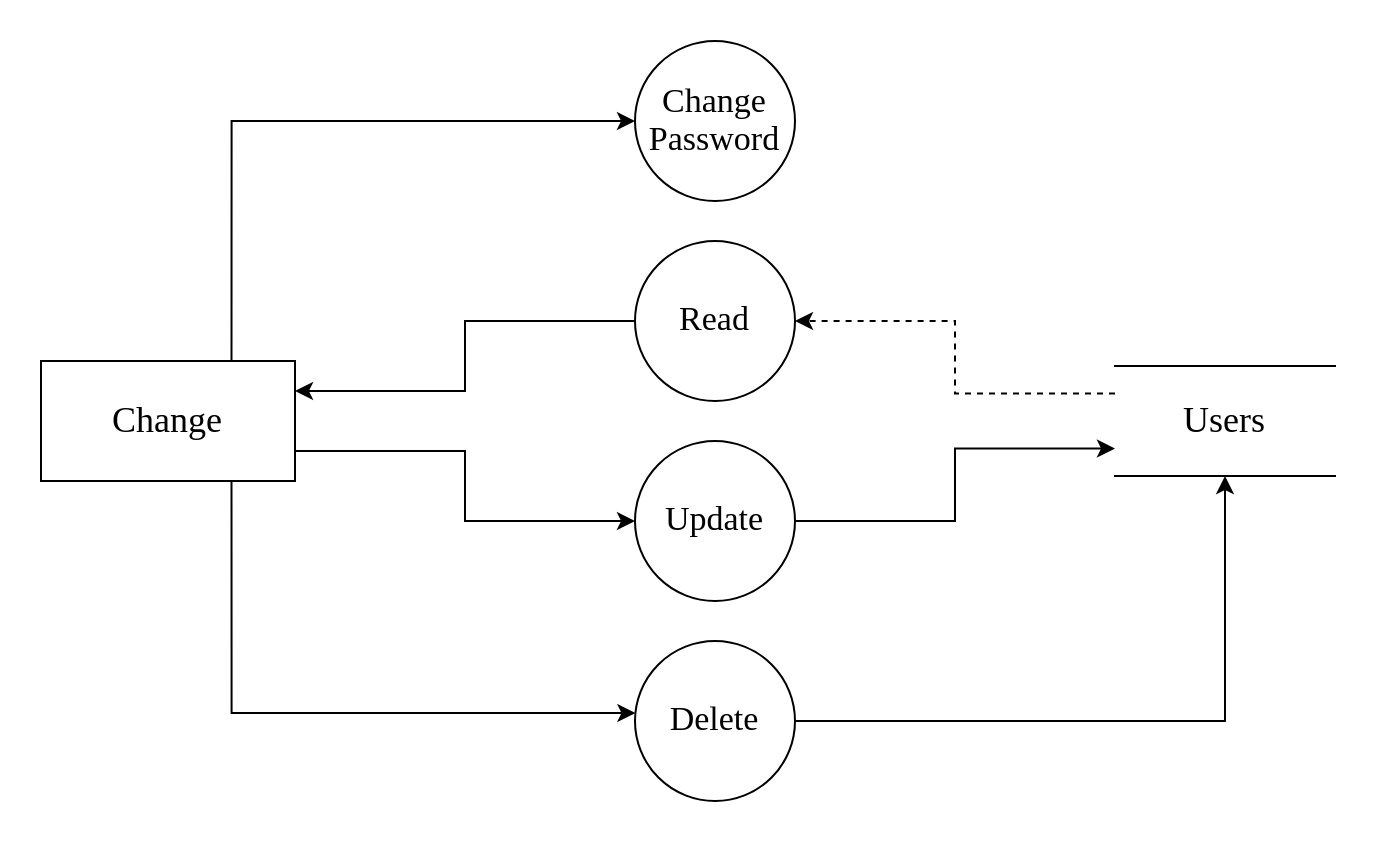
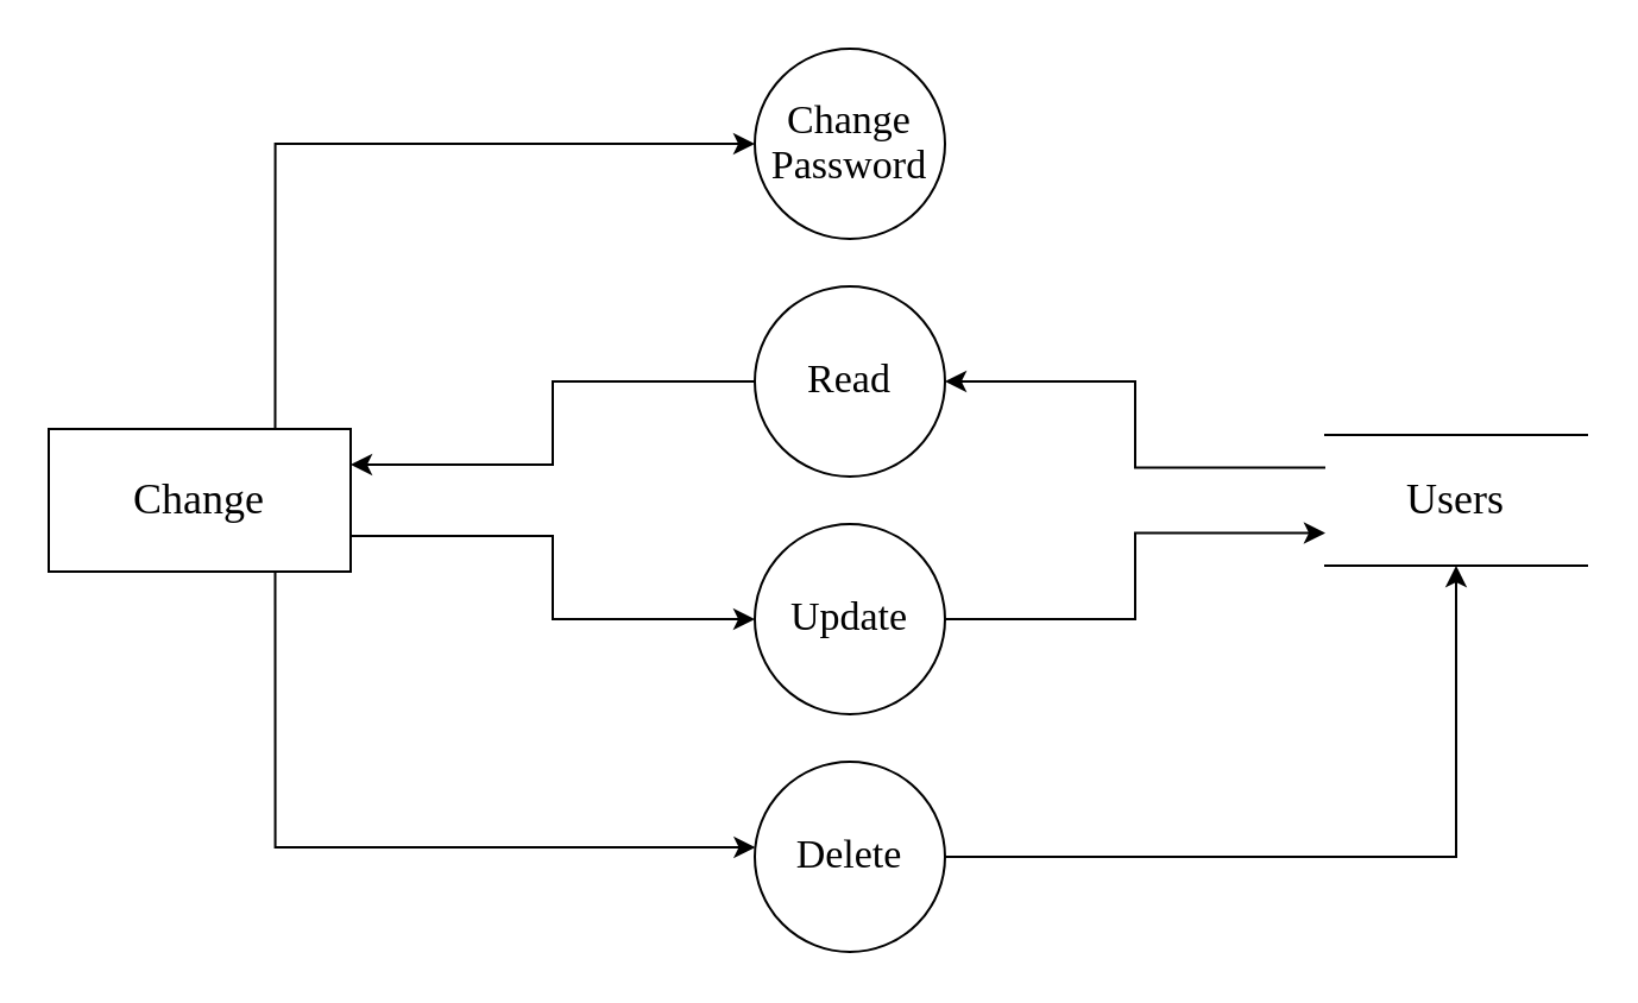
  <mxCell id="0" />
  <mxCell id="1" parent="0" />
  <mxCell id="2" style="edgeStyle=orthogonalEdgeStyle;rounded=0;orthogonalLoop=1;jettySize=auto;html=1;exitX=1;exitY=0.75;exitDx=0;exitDy=0;endArrow=classic;endFill=1;fontFamily=Times New Roman;" edge="1" parent="1" source="4" target="10"><mxGeometry relative="1" as="geometry" /></mxCell>
  <mxCell id="3" style="edgeStyle=orthogonalEdgeStyle;rounded=0;orthogonalLoop=1;jettySize=auto;html=1;exitX=0.75;exitY=1;exitDx=0;exitDy=0;endArrow=classic;endFill=1;fontFamily=Times New Roman;" edge="1" parent="1" source="4" target="12"><mxGeometry relative="1" as="geometry"><Array as="points"><mxPoint x="115" y="356" /></Array></mxGeometry></mxCell>
  <mxCell id="4" value="&lt;font style=&quot;font-size: 18px&quot;&gt;Change&lt;/font&gt;" style="rounded=0;whiteSpace=wrap;html=1;fontFamily=Times New Roman;" vertex="1" parent="1"><mxGeometry x="20" y="180" width="127" height="60" as="geometry" /></mxCell>
  <mxCell id="5" style="edgeStyle=orthogonalEdgeStyle;rounded=0;orthogonalLoop=1;jettySize=auto;html=1;entryX=1;entryY=0.25;entryDx=0;entryDy=0;fontFamily=Times New Roman;fontSize=14;endArrow=classic;endFill=1;elbow=vertical;" edge="1" parent="1" source="6" target="4"><mxGeometry relative="1" as="geometry" /></mxCell>
  <mxCell id="6" value="&lt;p&gt;&lt;span style=&quot;line-height: 1.1&quot;&gt;&lt;font style=&quot;font-size: 17px&quot;&gt;Read&lt;/font&gt;&lt;/span&gt;&lt;/p&gt;" style="ellipse;whiteSpace=wrap;html=1;aspect=fixed;shadow=0;sketch=0;rotation=0;fontFamily=Times New Roman;" vertex="1" parent="1"><mxGeometry x="317" y="120" width="80" height="80" as="geometry" /></mxCell>
- <mxCell id="7" style="edgeStyle=orthogonalEdgeStyle;rounded=0;orthogonalLoop=1;jettySize=auto;html=1;exitX=0;exitY=0.25;exitDx=0;exitDy=0;endArrow=classic;endFill=1;fontFamily=Times New Roman;dashed=1;" edge="1" parent="1" source="8" target="6"><mxGeometry relative="1" as="geometry" /></mxCell>
+ <mxCell id="7" style="edgeStyle=orthogonalEdgeStyle;rounded=0;orthogonalLoop=1;jettySize=auto;html=1;exitX=0;exitY=0.25;exitDx=0;exitDy=0;endArrow=classic;endFill=1;fontFamily=Times New Roman;" edge="1" parent="1" source="8" target="6"><mxGeometry relative="1" as="geometry" /></mxCell>
  <mxCell id="8" value="&lt;font style=&quot;font-size: 18px&quot;&gt;Users&lt;/font&gt;" style="shape=partialRectangle;whiteSpace=wrap;html=1;left=0;right=0;fillColor=default;rounded=0;shadow=0;glass=0;sketch=0;fontFamily=Times New Roman;fontSize=16;gradientColor=none;" vertex="1" parent="1"><mxGeometry x="557" y="182.5" width="110" height="55" as="geometry" /></mxCell>
  <mxCell id="9" style="edgeStyle=orthogonalEdgeStyle;rounded=0;orthogonalLoop=1;jettySize=auto;html=1;exitX=1;exitY=0.5;exitDx=0;exitDy=0;entryX=0;entryY=0.75;entryDx=0;entryDy=0;endArrow=classic;endFill=1;fontFamily=Times New Roman;" edge="1" parent="1" source="10" target="8"><mxGeometry relative="1" as="geometry" /></mxCell>
  <mxCell id="10" value="&lt;p&gt;&lt;span style=&quot;line-height: 1.1&quot;&gt;&lt;font style=&quot;font-size: 17px&quot;&gt;Update&lt;/font&gt;&lt;/span&gt;&lt;/p&gt;" style="ellipse;whiteSpace=wrap;html=1;aspect=fixed;shadow=0;sketch=0;rotation=0;fontFamily=Times New Roman;" vertex="1" parent="1"><mxGeometry x="317" y="220" width="80" height="80" as="geometry" /></mxCell>
  <mxCell id="11" style="edgeStyle=orthogonalEdgeStyle;rounded=0;orthogonalLoop=1;jettySize=auto;html=1;endArrow=classic;endFill=1;fontFamily=Times New Roman;" edge="1" parent="1" source="12" target="8"><mxGeometry relative="1" as="geometry" /></mxCell>
  <mxCell id="12" value="&lt;p&gt;&lt;span style=&quot;line-height: 1.1&quot;&gt;&lt;font style=&quot;font-size: 17px&quot;&gt;Delete&lt;/font&gt;&lt;/span&gt;&lt;/p&gt;" style="ellipse;whiteSpace=wrap;html=1;aspect=fixed;shadow=0;sketch=0;rotation=0;fontFamily=Times New Roman;" vertex="1" parent="1"><mxGeometry x="317" y="320" width="80" height="80" as="geometry" /></mxCell>
  <mxCell id="13" value="&lt;p&gt;&lt;span style=&quot;line-height: 1.1&quot;&gt;&lt;font style=&quot;font-size: 17px&quot;&gt;Change Password&lt;/font&gt;&lt;/span&gt;&lt;/p&gt;" style="ellipse;whiteSpace=wrap;html=1;aspect=fixed;shadow=0;sketch=0;rotation=0;fontFamily=Times New Roman;" vertex="1" parent="1"><mxGeometry x="317" y="20" width="80" height="80" as="geometry" /></mxCell>
  <mxCell id="14" style="edgeStyle=orthogonalEdgeStyle;rounded=0;orthogonalLoop=1;jettySize=auto;html=1;fontSize=17;startArrow=none;startFill=0;endArrow=classic;endFill=1;exitX=0.75;exitY=0;exitDx=0;exitDy=0;elbow=vertical;fontFamily=Times New Roman;" edge="1" parent="1" source="4" target="13"><mxGeometry relative="1" as="geometry"><Array as="points"><mxPoint x="115" y="60" /></Array><mxPoint x="0" y="30" as="sourcePoint" /><mxPoint x="301.466" y="61.716" as="targetPoint" /></mxGeometry></mxCell>
